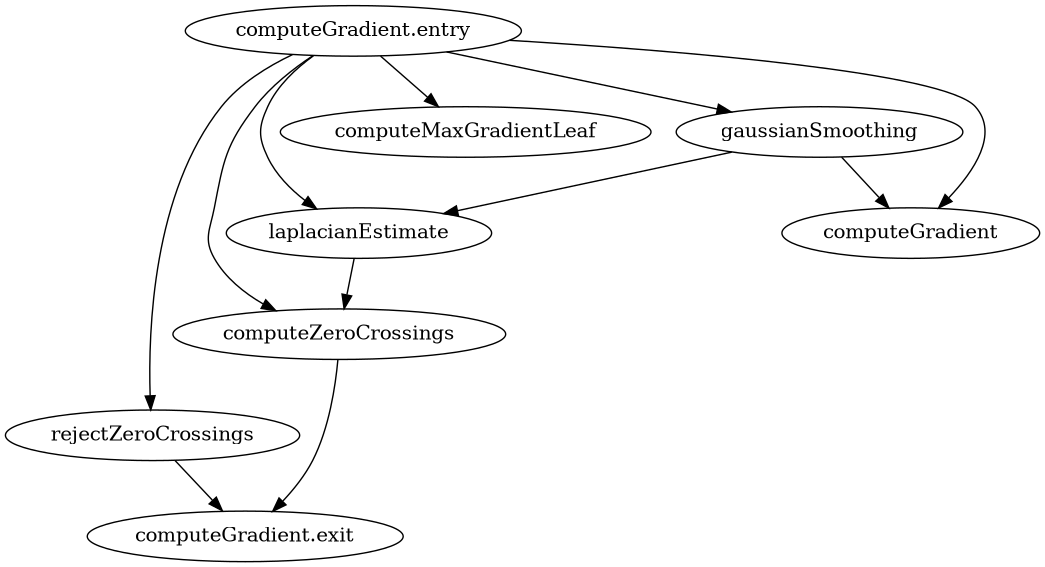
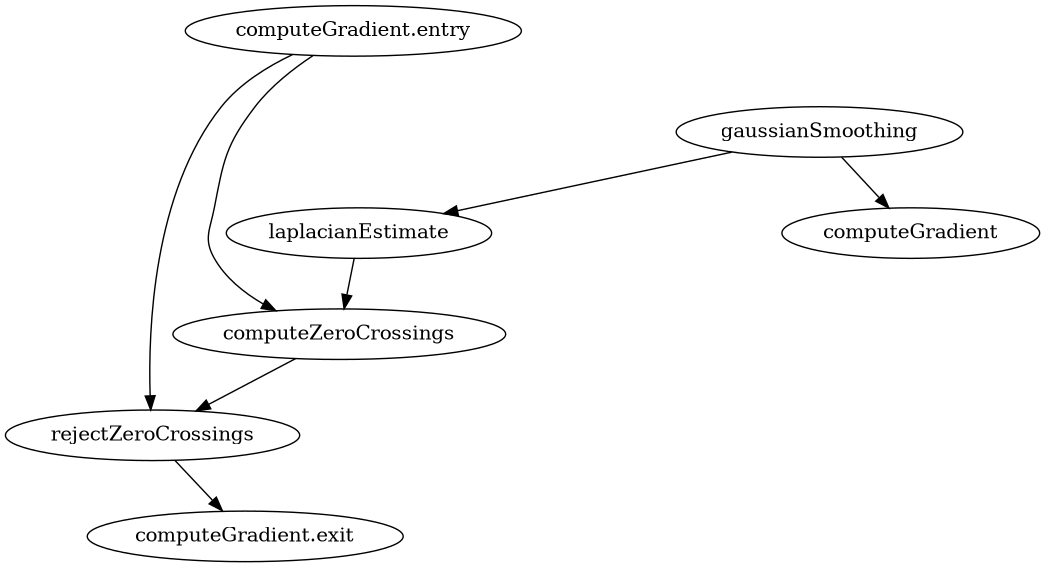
  strict digraph {
    n1 [label="computeGradient.exit"]
    rejectZeroCrossings
    laplacianEstimate
    computeZeroCrossings
    n5 [label="computeGradient.entry"]
-   computeMaxGradientLeaf
    computeGradient
    gaussianSmoothing
    rejectZeroCrossings -> n1
    laplacianEstimate -> computeZeroCrossings
-   computeZeroCrossings -> n1
+   computeZeroCrossings -> rejectZeroCrossings
    n5 -> rejectZeroCrossings
-   n5 -> laplacianEstimate
    n5 -> computeZeroCrossings
-   n5 -> computeMaxGradientLeaf
-   n5 -> computeGradient
-   n5 -> gaussianSmoothing
    gaussianSmoothing -> laplacianEstimate
    gaussianSmoothing -> computeGradient
  }
